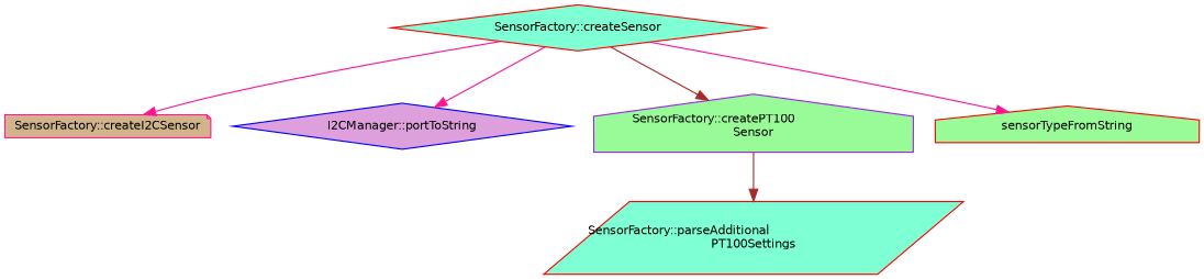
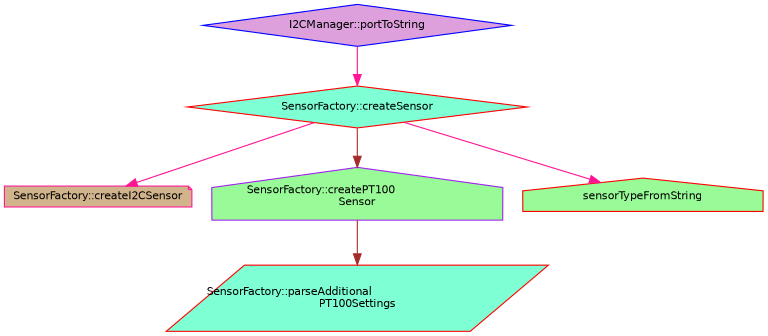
  digraph {
    rankdir=TB
    node [color=red fillcolor=aquamarine fontname=Helvetica fontsize=10 shape=diamond style=filled]
    edge [color=deeppink fontname=Helvetica fontsize=10 labelfontname=Helvetica labelfontsize=10 style=solid]
    n1 [fontcolor=black height=0.2 label="SensorFactory::createSensor" width=0.4]
    n2 [color=deeppink fillcolor=tan height=0.2 label="SensorFactory::createI2CSensor" shape=note width=0.4]
    n3 [color=blue fillcolor=plum height=0.2 label="I2CManager::portToString" width=0.4]
    n4 [color=purple fillcolor=palegreen height=0.2 label="SensorFactory::createPT100\lSensor" shape=house width=0.4]
    n5 [fillcolor=palegreen height=0.2 label=sensorTypeFromString shape=house width=0.4]
    n6 [height=0.2 label="SensorFactory::parseAdditional\lPT100Settings" shape=parallelogram width=0.4]
    n1 -> n2
-   n1 -> n3
+   n3 -> n1
    n1 -> n4 [color=brown]
    n1 -> n5
    n4 -> n6 [color=brown]
  }
